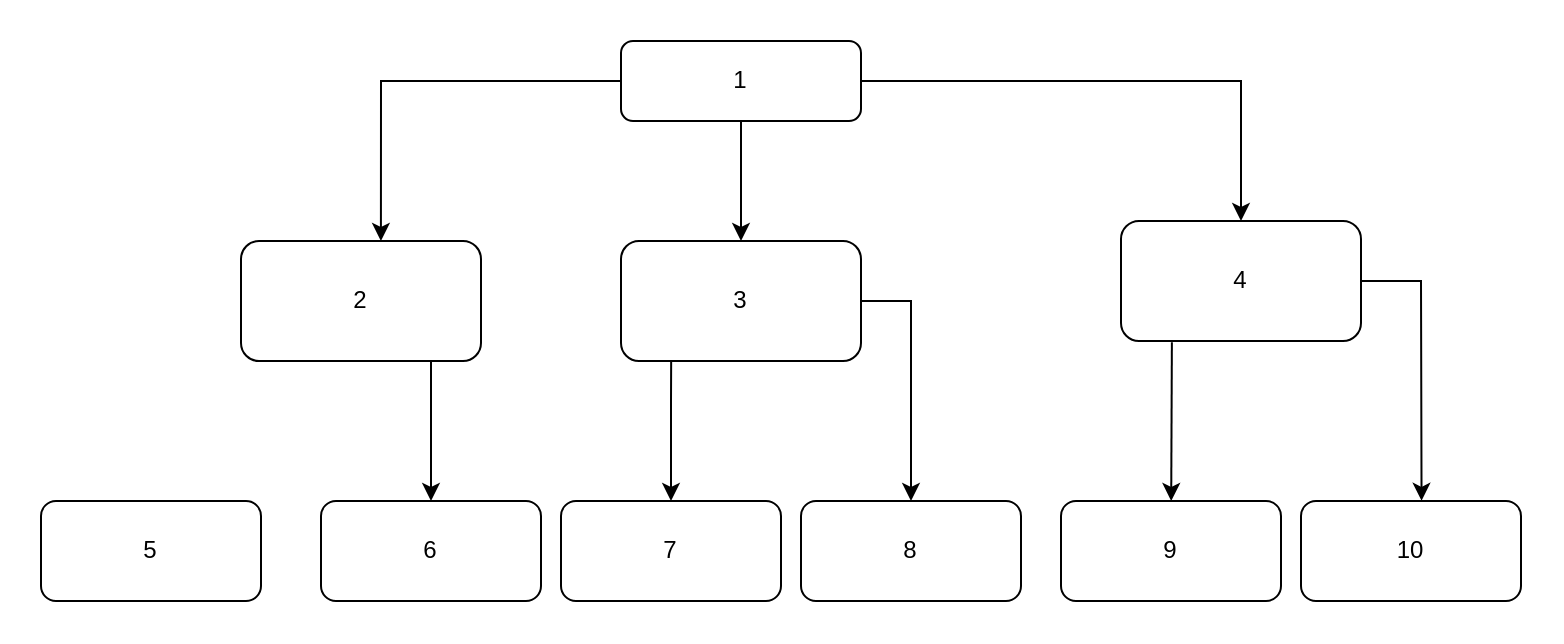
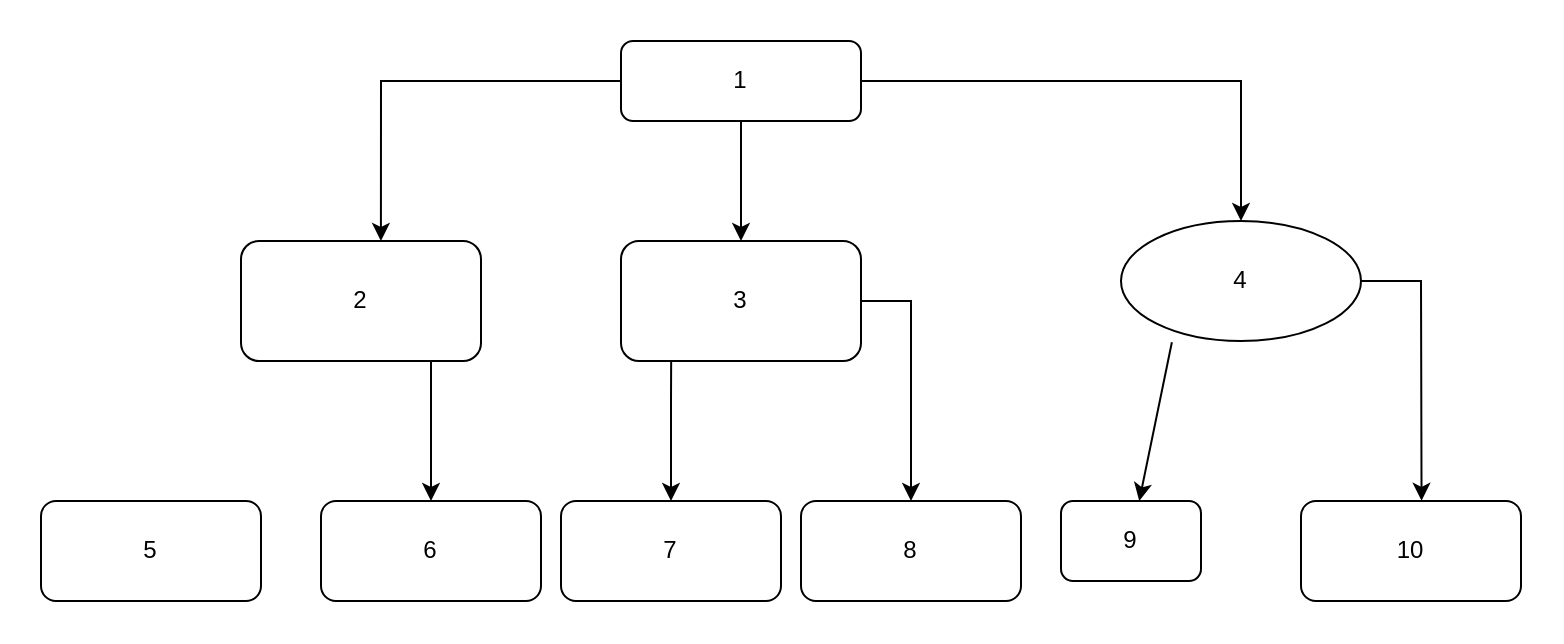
  <mxCell id="0" />
  <mxCell id="1" parent="0" />
  <mxCell id="2" value="1" style="rounded=1;whiteSpace=wrap;html=1;fontSize=12;glass=0;strokeWidth=1;shadow=0;" parent="1" vertex="1"><mxGeometry x="310" y="20" width="120" height="40" as="geometry" /></mxCell>
  <mxCell id="3" value="2" style="rounded=1;whiteSpace=wrap;html=1;" vertex="1" parent="1"><mxGeometry x="120" y="120" width="120" height="60" as="geometry" /></mxCell>
- <mxCell id="4" value="4" style="rounded=1;whiteSpace=wrap;html=1;" vertex="1" parent="1"><mxGeometry x="560" y="110" width="120" height="60" as="geometry" /></mxCell>
+ <mxCell id="4" value="4" style="ellipse;whiteSpace=wrap;html=1;" vertex="1" parent="1"><mxGeometry x="560" y="110" width="120" height="60" as="geometry" /></mxCell>
  <mxCell id="5" value="" style="endArrow=classic;html=1;rounded=0;entryX=0.583;entryY=0;entryDx=0;entryDy=0;entryPerimeter=0;" edge="1" parent="1" source="2" target="3"><mxGeometry width="50" height="50" relative="1" as="geometry"><mxPoint x="380" y="550" as="sourcePoint" /><mxPoint x="430" y="500" as="targetPoint" /><Array as="points"><mxPoint x="190" y="40" /></Array></mxGeometry></mxCell>
  <mxCell id="6" value="" style="endArrow=classic;html=1;rounded=0;" edge="1" parent="1" source="2"><mxGeometry width="50" height="50" relative="1" as="geometry"><mxPoint x="380" y="550" as="sourcePoint" /><mxPoint x="370" y="120" as="targetPoint" /></mxGeometry></mxCell>
  <mxCell id="7" value="" style="endArrow=classic;html=1;rounded=0;exitX=1;exitY=0.5;exitDx=0;exitDy=0;entryX=0.5;entryY=0;entryDx=0;entryDy=0;" edge="1" parent="1" source="2" target="4"><mxGeometry width="50" height="50" relative="1" as="geometry"><mxPoint x="380" y="550" as="sourcePoint" /><mxPoint x="430" y="500" as="targetPoint" /><Array as="points"><mxPoint x="620" y="40" /></Array></mxGeometry></mxCell>
  <mxCell id="8" value="5" style="rounded=1;whiteSpace=wrap;html=1;" vertex="1" parent="1"><mxGeometry x="20" y="250" width="110" height="50" as="geometry" /></mxCell>
  <mxCell id="9" value="6" style="rounded=1;whiteSpace=wrap;html=1;" vertex="1" parent="1"><mxGeometry x="160" y="250" width="110" height="50" as="geometry" /></mxCell>
  <mxCell id="10" value="" style="endArrow=classic;html=1;rounded=0;entryX=0.5;entryY=0;entryDx=0;entryDy=0;" edge="1" parent="1" target="9"><mxGeometry width="50" height="50" relative="1" as="geometry"><mxPoint x="215" y="180" as="sourcePoint" /><mxPoint x="210" y="240" as="targetPoint" /></mxGeometry></mxCell>
  <mxCell id="11" value="3" style="rounded=1;whiteSpace=wrap;html=1;" vertex="1" parent="1"><mxGeometry x="310" y="120" width="120" height="60" as="geometry" /></mxCell>
  <mxCell id="12" value="7" style="rounded=1;whiteSpace=wrap;html=1;" vertex="1" parent="1"><mxGeometry x="280" y="250" width="110" height="50" as="geometry" /></mxCell>
  <mxCell id="13" value="8" style="rounded=1;whiteSpace=wrap;html=1;" vertex="1" parent="1"><mxGeometry x="400" y="250" width="110" height="50" as="geometry" /></mxCell>
  <mxCell id="14" value="" style="endArrow=classic;html=1;rounded=0;entryX=0.5;entryY=0;entryDx=0;entryDy=0;exitX=0.209;exitY=1.004;exitDx=0;exitDy=0;exitPerimeter=0;" edge="1" parent="1" source="11" target="12"><mxGeometry width="50" height="50" relative="1" as="geometry"><mxPoint x="590" y="590" as="sourcePoint" /><mxPoint x="640" y="540" as="targetPoint" /><Array as="points"><mxPoint x="335" y="200" /></Array></mxGeometry></mxCell>
  <mxCell id="15" value="" style="endArrow=classic;html=1;rounded=0;entryX=0.5;entryY=0;entryDx=0;entryDy=0;exitX=1;exitY=0.5;exitDx=0;exitDy=0;" edge="1" parent="1" target="13" source="11"><mxGeometry width="50" height="50" relative="1" as="geometry"><mxPoint x="425" y="220" as="sourcePoint" /><mxPoint x="420" y="280" as="targetPoint" /><Array as="points"><mxPoint x="455" y="150" /></Array></mxGeometry></mxCell>
- <mxCell id="16" value="9" style="rounded=1;whiteSpace=wrap;html=1;" vertex="1" parent="1"><mxGeometry x="530" y="250" width="110" height="50" as="geometry" /></mxCell>
+ <mxCell id="16" value="9" style="rounded=1;whiteSpace=wrap;html=1;" vertex="1" parent="1"><mxGeometry x="530" y="250" width="70" height="40" as="geometry" /></mxCell>
  <mxCell id="17" value="10" style="rounded=1;whiteSpace=wrap;html=1;" vertex="1" parent="1"><mxGeometry x="650" y="250" width="110" height="50" as="geometry" /></mxCell>
  <mxCell id="18" value="" style="endArrow=classic;html=1;rounded=0;exitX=0.212;exitY=1.01;exitDx=0;exitDy=0;exitPerimeter=0;" edge="1" parent="1" source="4" target="16"><mxGeometry width="50" height="50" relative="1" as="geometry"><mxPoint x="450" y="370" as="sourcePoint" /><mxPoint x="500" y="320" as="targetPoint" /></mxGeometry></mxCell>
  <mxCell id="19" value="" style="endArrow=classic;html=1;rounded=0;exitX=1;exitY=0.5;exitDx=0;exitDy=0;entryX=0.548;entryY=-0.002;entryDx=0;entryDy=0;entryPerimeter=0;" edge="1" parent="1" source="4" target="17"><mxGeometry width="50" height="50" relative="1" as="geometry"><mxPoint x="450" y="370" as="sourcePoint" /><mxPoint x="500" y="320" as="targetPoint" /><Array as="points"><mxPoint x="710" y="140" /></Array></mxGeometry></mxCell>
